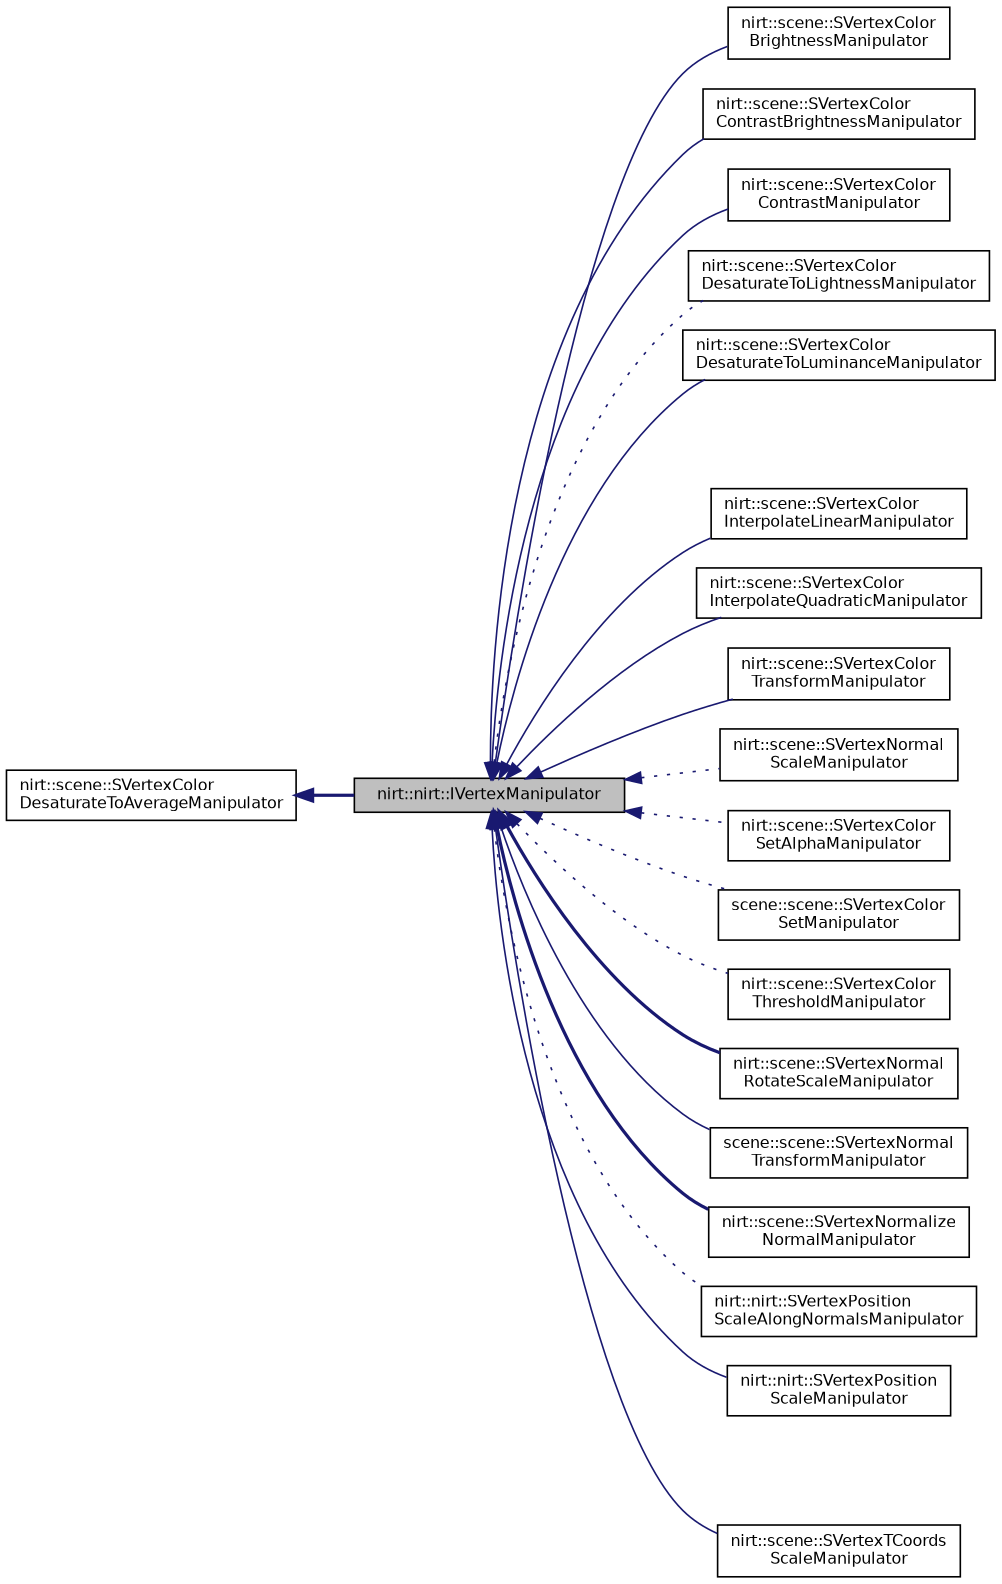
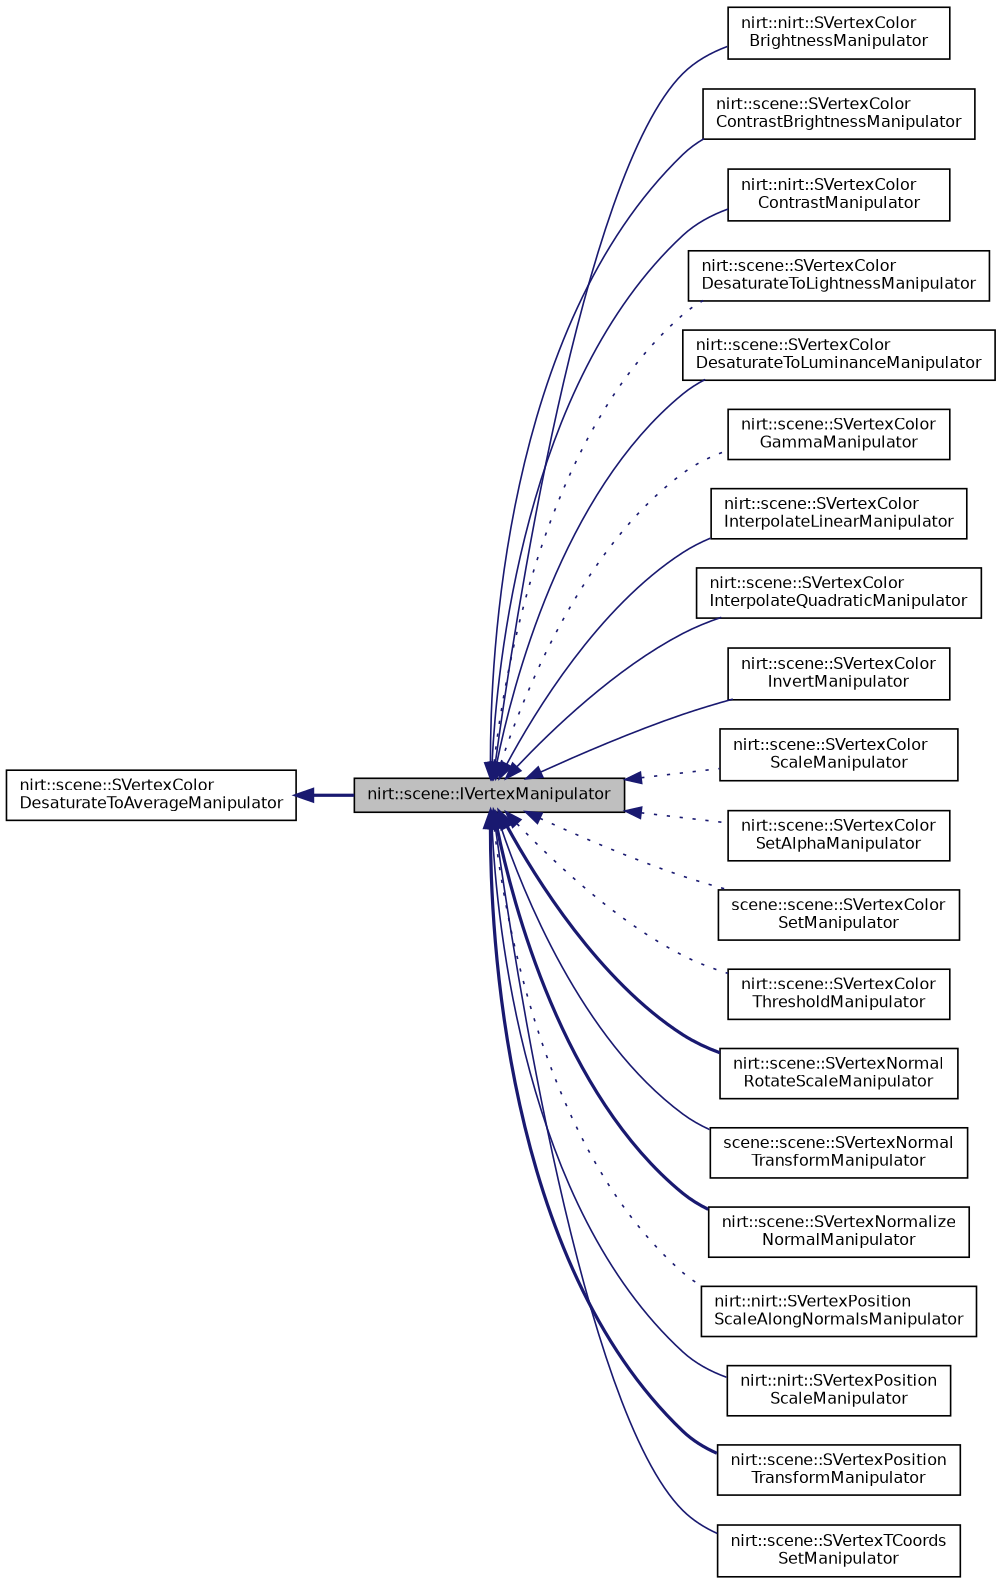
  digraph {
    rankdir=LR
    node [color=black fillcolor=white fontname=Helvetica fontsize=10 shape=record style=filled]
    edge [color=midnightblue dir=back fontname=Helvetica fontsize=10 labelfontname=Helvetica labelfontsize=10 style=solid]
-   n1 [fillcolor=grey75 fontcolor=black height=0.2 label="nirt::nirt::IVertexManipulator" width=0.4]
-   n2 [height=0.2 label="nirt::scene::SVertexColor\lBrightnessManipulator" width=0.4]
+   n1 [fillcolor=grey75 fontcolor=black height=0.2 label="nirt::scene::IVertexManipulator" width=0.4]
+   n2 [height=0.2 label="nirt::nirt::SVertexColor\lBrightnessManipulator" width=0.4]
    n3 [height=0.2 label="nirt::scene::SVertexColor\lContrastBrightnessManipulator" width=0.4]
-   n4 [height=0.2 label="nirt::scene::SVertexColor\lContrastManipulator" width=0.4]
+   n4 [height=0.2 label="nirt::nirt::SVertexColor\lContrastManipulator" width=0.4]
    n5 [height=0.2 label="nirt::scene::SVertexColor\lDesaturateToLightnessManipulator" width=0.4]
    n6 [height=0.2 label="nirt::scene::SVertexColor\lDesaturateToLuminanceManipulator" width=0.4]
+   n7 [height=0.2 label="nirt::scene::SVertexColor\lGammaManipulator" width=0.4]
    n8 [height=0.2 label="nirt::scene::SVertexColor\lInterpolateLinearManipulator" width=0.4]
    n9 [height=0.2 label="nirt::scene::SVertexColor\lInterpolateQuadraticManipulator" width=0.4]
-   n10 [height=0.2 label="nirt::scene::SVertexColor\lTransformManipulator" width=0.4]
-   n11 [height=0.2 label="nirt::scene::SVertexNormal\lScaleManipulator" width=0.4]
+   n10 [height=0.2 label="nirt::scene::SVertexColor\lInvertManipulator" width=0.4]
+   n11 [height=0.2 label="nirt::scene::SVertexColor\lScaleManipulator" width=0.4]
    n12 [height=0.2 label="nirt::scene::SVertexColor\lSetAlphaManipulator" width=0.4]
    n13 [height=0.2 label="scene::scene::SVertexColor\lSetManipulator" width=0.4]
    n14 [height=0.2 label="nirt::scene::SVertexColor\lThresholdManipulator" width=0.4]
    n15 [height=0.2 label="nirt::scene::SVertexNormal\lRotateScaleManipulator" width=0.4]
    n16 [height=0.2 label="scene::scene::SVertexNormal\lTransformManipulator" width=0.4]
    n17 [height=0.2 label="nirt::scene::SVertexNormalize\lNormalManipulator" width=0.4]
    n18 [height=0.2 label="nirt::nirt::SVertexPosition\lScaleAlongNormalsManipulator" width=0.4]
    n19 [height=0.2 label="nirt::nirt::SVertexPosition\lScaleManipulator" width=0.4]
-   n21 [height=0.2 label="nirt::scene::SVertexTCoords\lScaleManipulator" width=0.4]
+   n20 [height=0.2 label="nirt::scene::SVertexPosition\lTransformManipulator" width=0.4]
+   n21 [height=0.2 label="nirt::scene::SVertexTCoords\lSetManipulator" width=0.4]
    n22 [height=0.2 label="nirt::scene::SVertexColor\lDesaturateToAverageManipulator" width=0.4]
    n1 -> n2
    n1 -> n3
    n1 -> n4
    n1 -> n5 [style=dotted]
    n1 -> n6
+   n1 -> n7 [style=dotted]
    n1 -> n8
    n1 -> n9
    n1 -> n10
    n1 -> n11 [style=dotted]
    n1 -> n12 [style=dotted]
    n1 -> n13 [style=dotted]
    n1 -> n14 [style=dotted]
    n1 -> n15 [style=bold]
    n1 -> n16
    n1 -> n17 [style=bold]
    n1 -> n18 [style=dotted]
    n1 -> n19
+   n1 -> n20 [style=bold]
    n1 -> n21
    n22 -> n1 [style=bold]
  }
